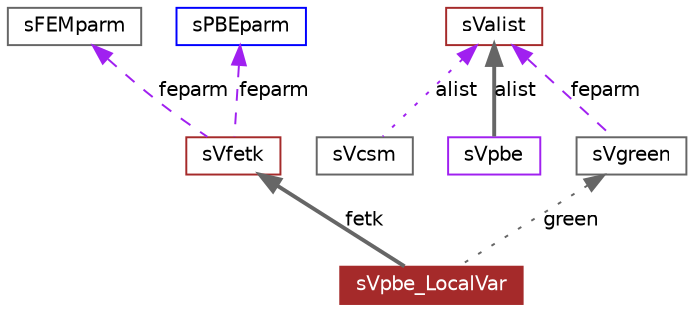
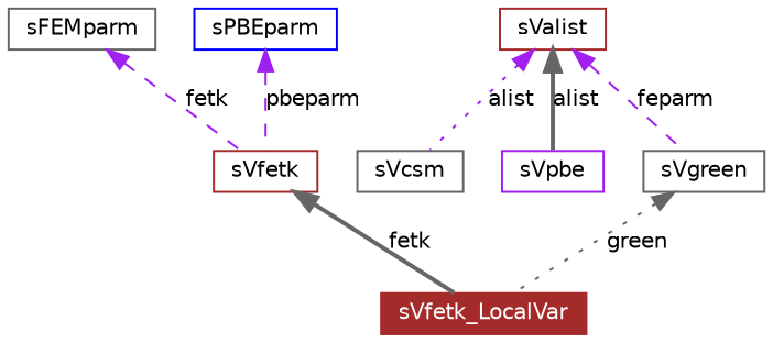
  digraph {
    node [color=brown fontname=Helvetica fontsize=10 shape=box]
    edge [color=purple dir=back fontname=Helvetica fontsize=10 style=dashed]
-   n1 [fontcolor=white height=0.2 label=sVpbe_LocalVar style=filled width=0.4]
+   n1 [fontcolor=white height=0.2 label=sVfetk_LocalVar style=filled width=0.4]
    n2 [height=0.2 label=sVfetk width=0.4]
    n3 [color=gray40 height=0.2 label=sVcsm width=0.4]
    n4 [height=0.2 label=sValist width=0.4]
    n5 [color=purple height=0.2 label=sVpbe width=0.4]
    n6 [color=gray40 height=0.2 label=sVgreen width=0.4]
    n7 [color=gray40 height=0.2 label=sFEMparm width=0.4]
    n8 [color=blue height=0.2 label=sPBEparm width=0.4]
    n2 -> n1 [color=gray40 label=fetk style=bold]
    n4 -> n3 [label=alist style=dotted]
    n4 -> n5 [color=gray40 label=alist style=bold]
    n4 -> n6 [label=feparm]
    n6 -> n1 [color=gray40 label=green style=dotted]
-   n7 -> n2 [label=feparm]
-   n8 -> n2 [label=feparm]
+   n7 -> n2 [label=fetk]
+   n8 -> n2 [label=pbeparm]
  }
